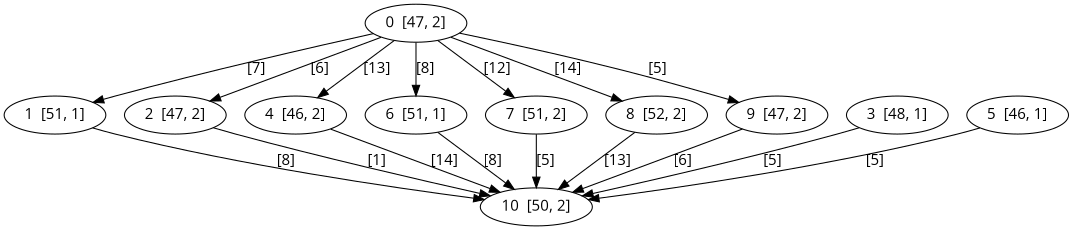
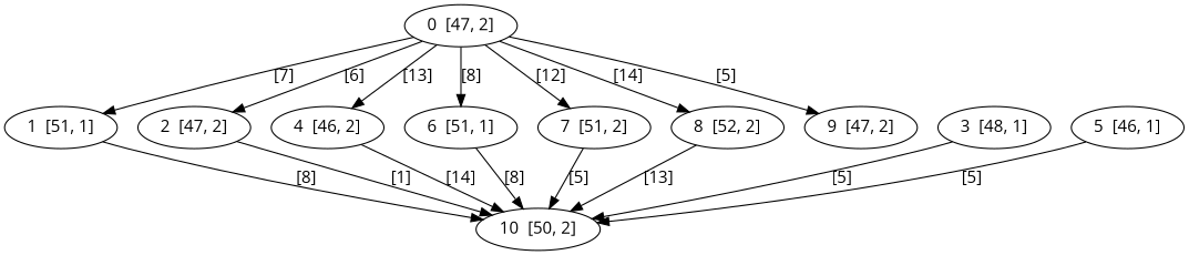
  digraph {
    fontname="Open Sans"
    node [fontname="Open Sans"]
    edge [fontname="Open Sans"]
    n1 [label="0  [47, 2]"]
    n2 [label="1  [51, 1]"]
    n3 [label="2  [47, 2]"]
    n4 [label="4  [46, 2]"]
    n5 [label="6  [51, 1]"]
    n6 [label="7  [51, 2]"]
    n7 [label="8  [52, 2]"]
    n8 [label="9  [47, 2]"]
    n9 [label="10  [50, 2]"]
    n10 [label="3  [48, 1]"]
    n11 [label="5  [46, 1]"]
    n1 -> n2 [label="[7]"]
    n1 -> n3 [label="[6]"]
    n1 -> n4 [label="[13]"]
    n1 -> n5 [label="[8]"]
    n1 -> n6 [label="[12]"]
    n1 -> n7 [label="[14]"]
    n1 -> n8 [label="[5]"]
    n2 -> n9 [label="[8]"]
    n3 -> n9 [label="[1]"]
    n4 -> n9 [label="[14]"]
    n5 -> n9 [label="[8]"]
    n6 -> n9 [label="[5]"]
    n7 -> n9 [label="[13]"]
-   n8 -> n9 [label="[6]"]
    n10 -> n9 [label="[5]"]
    n11 -> n9 [label="[5]"]
  }
